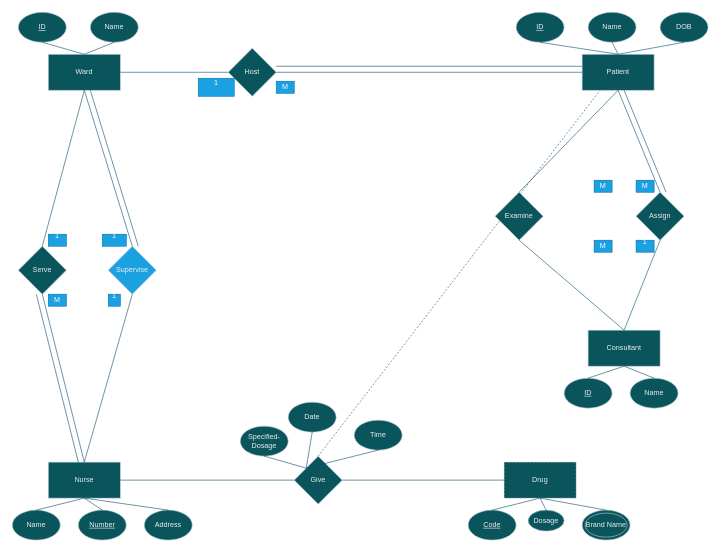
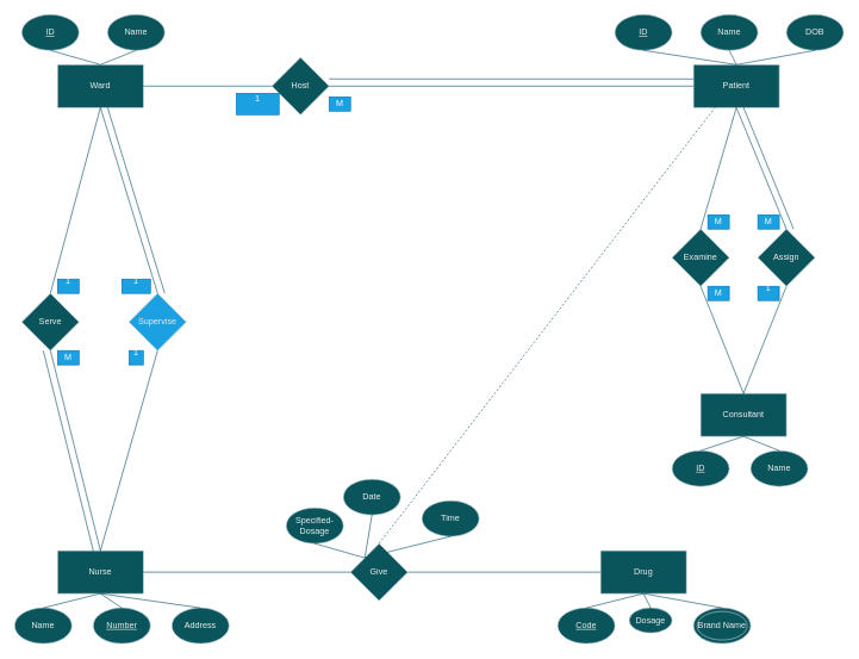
  <mxCell id="0" />
  <mxCell id="1" parent="0" />
  <mxCell id="2" value="Consultant" style="rounded=0;whiteSpace=wrap;html=1;strokeColor=#BAC8D3;fontColor=#EEEEEE;fillColor=#09555B;" vertex="1" parent="1"><mxGeometry x="980" y="550" width="120" height="60" as="geometry" /></mxCell>
- <mxCell id="3" value="Drug" style="rounded=0;whiteSpace=wrap;html=1;strokeColor=#BAC8D3;fontColor=#EEEEEE;fillColor=#09555B;dashed=1;" vertex="1" parent="1"><mxGeometry x="840" y="770" width="120" height="60" as="geometry" /></mxCell>
+ <mxCell id="3" value="Drug" style="rounded=0;whiteSpace=wrap;html=1;strokeColor=#BAC8D3;fontColor=#EEEEEE;fillColor=#09555B;" vertex="1" parent="1"><mxGeometry x="840" y="770" width="120" height="60" as="geometry" /></mxCell>
  <mxCell id="4" value="Nurse" style="rounded=0;whiteSpace=wrap;html=1;strokeColor=#BAC8D3;fontColor=#EEEEEE;fillColor=#09555B;" vertex="1" parent="1"><mxGeometry x="80" y="770" width="120" height="60" as="geometry" /></mxCell>
  <mxCell id="5" value="Patient" style="rounded=0;whiteSpace=wrap;html=1;strokeColor=#BAC8D3;fontColor=#EEEEEE;fillColor=#09555B;" vertex="1" parent="1"><mxGeometry x="970" y="90" width="120" height="60" as="geometry" /></mxCell>
  <mxCell id="6" value="Ward" style="rounded=0;whiteSpace=wrap;html=1;strokeColor=#BAC8D3;fontColor=#EEEEEE;fillColor=#09555B;" vertex="1" parent="1"><mxGeometry x="80" y="90" width="120" height="60" as="geometry" /></mxCell>
  <mxCell id="7" value="Supervise" style="rhombus;whiteSpace=wrap;html=1;strokeColor=#BAC8D3;fontColor=#EEEEEE;fillColor=#1ba1e2;" vertex="1" parent="1"><mxGeometry x="180" y="410" width="80" height="80" as="geometry" /></mxCell>
  <mxCell id="8" value="Serve" style="rhombus;whiteSpace=wrap;html=1;strokeColor=#BAC8D3;fontColor=#EEEEEE;fillColor=#09555B;" vertex="1" parent="1"><mxGeometry x="30" y="410" width="80" height="80" as="geometry" /></mxCell>
  <mxCell id="9" value="" style="endArrow=none;html=1;rounded=0;strokeColor=#0B4D6A;entryX=0.5;entryY=1;entryDx=0;entryDy=0;exitX=0.5;exitY=0;exitDx=0;exitDy=0;" edge="1" parent="1" source="4" target="8"><mxGeometry width="50" height="50" relative="1" as="geometry"><mxPoint x="410" y="500" as="sourcePoint" /><mxPoint x="460" y="450" as="targetPoint" /></mxGeometry></mxCell>
  <mxCell id="10" value="" style="endArrow=none;html=1;rounded=0;strokeColor=#0B4D6A;entryX=0.5;entryY=0;entryDx=0;entryDy=0;exitX=0.5;exitY=1;exitDx=0;exitDy=0;" edge="1" parent="1" source="7" target="4"><mxGeometry width="50" height="50" relative="1" as="geometry"><mxPoint x="410" y="500" as="sourcePoint" /><mxPoint x="460" y="450" as="targetPoint" /></mxGeometry></mxCell>
  <mxCell id="11" value="" style="endArrow=none;html=1;rounded=0;strokeColor=#0B4D6A;entryX=0.5;entryY=1;entryDx=0;entryDy=0;exitX=0.5;exitY=0;exitDx=0;exitDy=0;" edge="1" parent="1" source="8" target="6"><mxGeometry width="50" height="50" relative="1" as="geometry"><mxPoint x="410" y="500" as="sourcePoint" /><mxPoint x="460" y="450" as="targetPoint" /></mxGeometry></mxCell>
  <mxCell id="12" value="" style="endArrow=none;html=1;rounded=0;strokeColor=#0B4D6A;entryX=0.5;entryY=1;entryDx=0;entryDy=0;exitX=0.5;exitY=0;exitDx=0;exitDy=0;" edge="1" parent="1" source="7" target="6"><mxGeometry width="50" height="50" relative="1" as="geometry"><mxPoint x="410" y="500" as="sourcePoint" /><mxPoint x="460" y="450" as="targetPoint" /></mxGeometry></mxCell>
  <mxCell id="13" value="Host" style="rhombus;whiteSpace=wrap;html=1;strokeColor=#BAC8D3;fontColor=#EEEEEE;fillColor=#09555B;" vertex="1" parent="1"><mxGeometry x="380" y="80" width="80" height="80" as="geometry" /></mxCell>
  <mxCell id="14" value="" style="endArrow=none;html=1;rounded=0;strokeColor=#0B4D6A;entryX=1;entryY=0.5;entryDx=0;entryDy=0;exitX=0;exitY=0.5;exitDx=0;exitDy=0;" edge="1" parent="1" source="13" target="6"><mxGeometry width="50" height="50" relative="1" as="geometry"><mxPoint x="410" y="500" as="sourcePoint" /><mxPoint x="460" y="450" as="targetPoint" /></mxGeometry></mxCell>
  <mxCell id="15" value="" style="endArrow=none;html=1;rounded=0;strokeColor=#0B4D6A;entryX=0;entryY=0.5;entryDx=0;entryDy=0;exitX=1;exitY=0.5;exitDx=0;exitDy=0;" edge="1" parent="1" source="13" target="5"><mxGeometry width="50" height="50" relative="1" as="geometry"><mxPoint x="410" y="500" as="sourcePoint" /><mxPoint x="460" y="450" as="targetPoint" /></mxGeometry></mxCell>
  <mxCell id="16" value="Give" style="rhombus;whiteSpace=wrap;html=1;strokeColor=#BAC8D3;fontColor=#EEEEEE;fillColor=#09555B;" vertex="1" parent="1"><mxGeometry x="490" y="760" width="80" height="80" as="geometry" /></mxCell>
  <mxCell id="17" value="" style="endArrow=none;html=1;rounded=0;strokeColor=#0B4D6A;entryX=0.25;entryY=1;entryDx=0;entryDy=0;exitX=0.5;exitY=0;exitDx=0;exitDy=0;dashed=1;" edge="1" parent="1" source="16" target="5"><mxGeometry width="50" height="50" relative="1" as="geometry"><mxPoint x="940" y="620" as="sourcePoint" /><mxPoint x="990" y="570" as="targetPoint" /></mxGeometry></mxCell>
  <mxCell id="18" value="" style="endArrow=none;html=1;rounded=0;strokeColor=#0B4D6A;entryX=0;entryY=0.5;entryDx=0;entryDy=0;exitX=1;exitY=0.5;exitDx=0;exitDy=0;" edge="1" parent="1" source="16" target="3"><mxGeometry width="50" height="50" relative="1" as="geometry"><mxPoint x="410" y="500" as="sourcePoint" /><mxPoint x="460" y="450" as="targetPoint" /></mxGeometry></mxCell>
  <mxCell id="19" value="" style="endArrow=none;html=1;rounded=0;strokeColor=#0B4D6A;entryX=1;entryY=0.5;entryDx=0;entryDy=0;" edge="1" parent="1" source="16" target="4"><mxGeometry width="50" height="50" relative="1" as="geometry"><mxPoint x="410" y="500" as="sourcePoint" /><mxPoint x="460" y="450" as="targetPoint" /></mxGeometry></mxCell>
  <mxCell id="20" value="" style="endArrow=none;html=1;rounded=0;strokeColor=#0B4D6A;entryX=0.5;entryY=1;entryDx=0;entryDy=0;exitX=0.5;exitY=0;exitDx=0;exitDy=0;" edge="1" parent="1"><mxGeometry width="50" height="50" relative="1" as="geometry"><mxPoint x="130" y="770" as="sourcePoint" /><mxPoint x="60" y="490" as="targetPoint" /></mxGeometry></mxCell>
  <mxCell id="21" value="" style="endArrow=none;html=1;rounded=0;strokeColor=#0B4D6A;entryX=0.5;entryY=1;entryDx=0;entryDy=0;exitX=0.5;exitY=0;exitDx=0;exitDy=0;" edge="1" parent="1"><mxGeometry width="50" height="50" relative="1" as="geometry"><mxPoint x="230" y="410" as="sourcePoint" /><mxPoint x="150" y="150" as="targetPoint" /></mxGeometry></mxCell>
  <mxCell id="22" value="Assign" style="rhombus;whiteSpace=wrap;html=1;strokeColor=#BAC8D3;fontColor=#EEEEEE;fillColor=#09555B;" vertex="1" parent="1"><mxGeometry x="1060" y="320" width="80" height="80" as="geometry" /></mxCell>
- <mxCell id="23" value="Examine" style="rhombus;whiteSpace=wrap;html=1;strokeColor=#BAC8D3;fontColor=#EEEEEE;fillColor=#09555B;" vertex="1" parent="1"><mxGeometry x="825" y="320" width="80" height="80" as="geometry" /></mxCell>
+ <mxCell id="23" value="Examine" style="rhombus;whiteSpace=wrap;html=1;strokeColor=#BAC8D3;fontColor=#EEEEEE;fillColor=#09555B;" vertex="1" parent="1"><mxGeometry x="940" y="320" width="80" height="80" as="geometry" /></mxCell>
  <mxCell id="24" value="" style="endArrow=none;html=1;rounded=0;strokeColor=#0B4D6A;entryX=0.5;entryY=0;entryDx=0;entryDy=0;exitX=0.5;exitY=1;exitDx=0;exitDy=0;" edge="1" parent="1" source="23" target="2"><mxGeometry width="50" height="50" relative="1" as="geometry"><mxPoint x="410" y="500" as="sourcePoint" /><mxPoint x="460" y="450" as="targetPoint" /></mxGeometry></mxCell>
  <mxCell id="25" value="" style="endArrow=none;html=1;rounded=0;strokeColor=#0B4D6A;entryX=0.5;entryY=0;entryDx=0;entryDy=0;exitX=0.5;exitY=1;exitDx=0;exitDy=0;" edge="1" parent="1" source="22" target="2"><mxGeometry width="50" height="50" relative="1" as="geometry"><mxPoint x="410" y="500" as="sourcePoint" /><mxPoint x="460" y="450" as="targetPoint" /></mxGeometry></mxCell>
  <mxCell id="26" value="" style="endArrow=none;html=1;rounded=0;strokeColor=#0B4D6A;entryX=0.5;entryY=1;entryDx=0;entryDy=0;exitX=0.5;exitY=0;exitDx=0;exitDy=0;" edge="1" parent="1" source="23" target="5"><mxGeometry width="50" height="50" relative="1" as="geometry"><mxPoint x="410" y="500" as="sourcePoint" /><mxPoint x="460" y="450" as="targetPoint" /></mxGeometry></mxCell>
  <mxCell id="27" value="" style="endArrow=none;html=1;rounded=0;strokeColor=#0B4D6A;entryX=0.5;entryY=1;entryDx=0;entryDy=0;exitX=0.5;exitY=0;exitDx=0;exitDy=0;" edge="1" parent="1" source="22" target="5"><mxGeometry width="50" height="50" relative="1" as="geometry"><mxPoint x="410" y="500" as="sourcePoint" /><mxPoint x="460" y="450" as="targetPoint" /></mxGeometry></mxCell>
  <mxCell id="28" value="" style="endArrow=none;html=1;rounded=0;strokeColor=#0B4D6A;entryX=0;entryY=0.5;entryDx=0;entryDy=0;exitX=1;exitY=0.5;exitDx=0;exitDy=0;" edge="1" parent="1"><mxGeometry width="50" height="50" relative="1" as="geometry"><mxPoint x="460" y="110" as="sourcePoint" /><mxPoint x="970" y="110" as="targetPoint" /></mxGeometry></mxCell>
  <mxCell id="29" value="" style="endArrow=none;html=1;rounded=0;strokeColor=#0B4D6A;entryX=0.5;entryY=1;entryDx=0;entryDy=0;exitX=0.5;exitY=0;exitDx=0;exitDy=0;" edge="1" parent="1"><mxGeometry width="50" height="50" relative="1" as="geometry"><mxPoint x="1110" y="320" as="sourcePoint" /><mxPoint x="1040" y="150" as="targetPoint" /></mxGeometry></mxCell>
  <mxCell id="30" value="&lt;u&gt;ID&lt;/u&gt;" style="ellipse;whiteSpace=wrap;html=1;strokeColor=#BAC8D3;fontColor=#EEEEEE;fillColor=#09555B;" vertex="1" parent="1"><mxGeometry x="30" y="20" width="80" height="50" as="geometry" /></mxCell>
  <mxCell id="31" value="Address" style="ellipse;whiteSpace=wrap;html=1;strokeColor=#BAC8D3;fontColor=#EEEEEE;fillColor=#09555B;" vertex="1" parent="1"><mxGeometry x="240" y="850" width="80" height="50" as="geometry" /></mxCell>
  <mxCell id="32" value="&lt;u&gt;Number&lt;/u&gt;" style="ellipse;whiteSpace=wrap;html=1;strokeColor=#BAC8D3;fontColor=#EEEEEE;fillColor=#09555B;" vertex="1" parent="1"><mxGeometry x="130" y="850" width="80" height="50" as="geometry" /></mxCell>
  <mxCell id="33" value="Name" style="ellipse;whiteSpace=wrap;html=1;strokeColor=#BAC8D3;fontColor=#EEEEEE;fillColor=#09555B;" vertex="1" parent="1"><mxGeometry x="20" y="850" width="80" height="50" as="geometry" /></mxCell>
  <mxCell id="34" value="Name" style="ellipse;whiteSpace=wrap;html=1;strokeColor=#BAC8D3;fontColor=#EEEEEE;fillColor=#09555B;" vertex="1" parent="1"><mxGeometry x="1050" y="630" width="80" height="50" as="geometry" /></mxCell>
  <mxCell id="35" value="&lt;u&gt;ID&lt;/u&gt;" style="ellipse;whiteSpace=wrap;html=1;strokeColor=#BAC8D3;fontColor=#EEEEEE;fillColor=#09555B;" vertex="1" parent="1"><mxGeometry x="940" y="630" width="80" height="50" as="geometry" /></mxCell>
  <mxCell id="36" value="Brand Name" style="ellipse;whiteSpace=wrap;html=1;strokeColor=#BAC8D3;fontColor=#EEEEEE;fillColor=#09555B;" vertex="1" parent="1"><mxGeometry x="970" y="850" width="80" height="50" as="geometry" /></mxCell>
  <mxCell id="37" value="Dosage" style="ellipse;whiteSpace=wrap;html=1;strokeColor=#BAC8D3;fontColor=#EEEEEE;fillColor=#09555B;" vertex="1" parent="1"><mxGeometry x="880" y="850" width="60" height="35" as="geometry" /></mxCell>
  <mxCell id="38" value="&lt;u&gt;Code&lt;/u&gt;" style="ellipse;whiteSpace=wrap;html=1;strokeColor=#BAC8D3;fontColor=#EEEEEE;fillColor=#09555B;" vertex="1" parent="1"><mxGeometry x="780" y="850" width="80" height="50" as="geometry" /></mxCell>
  <mxCell id="39" value="Time" style="ellipse;whiteSpace=wrap;html=1;strokeColor=#BAC8D3;fontColor=#EEEEEE;fillColor=#09555B;" vertex="1" parent="1"><mxGeometry x="590" y="700" width="80" height="50" as="geometry" /></mxCell>
  <mxCell id="40" value="Date" style="ellipse;whiteSpace=wrap;html=1;strokeColor=#BAC8D3;fontColor=#EEEEEE;fillColor=#09555B;" vertex="1" parent="1"><mxGeometry x="480" y="670" width="80" height="50" as="geometry" /></mxCell>
  <mxCell id="41" value="Specified-Dosage" style="ellipse;whiteSpace=wrap;html=1;strokeColor=#BAC8D3;fontColor=#EEEEEE;fillColor=#09555B;" vertex="1" parent="1"><mxGeometry x="400" y="710" width="80" height="50" as="geometry" /></mxCell>
  <mxCell id="42" value="DOB" style="ellipse;whiteSpace=wrap;html=1;strokeColor=#BAC8D3;fontColor=#EEEEEE;fillColor=#09555B;" vertex="1" parent="1"><mxGeometry x="1100" y="20" width="80" height="50" as="geometry" /></mxCell>
  <mxCell id="43" value="Name" style="ellipse;whiteSpace=wrap;html=1;strokeColor=#BAC8D3;fontColor=#EEEEEE;fillColor=#09555B;" vertex="1" parent="1"><mxGeometry x="980" y="20" width="80" height="50" as="geometry" /></mxCell>
  <mxCell id="44" value="&lt;u&gt;ID&lt;/u&gt;" style="ellipse;whiteSpace=wrap;html=1;strokeColor=#BAC8D3;fontColor=#EEEEEE;fillColor=#09555B;" vertex="1" parent="1"><mxGeometry x="860" y="20" width="80" height="50" as="geometry" /></mxCell>
  <mxCell id="45" value="Name" style="ellipse;whiteSpace=wrap;html=1;strokeColor=#BAC8D3;fontColor=#EEEEEE;fillColor=#09555B;" vertex="1" parent="1"><mxGeometry x="150" y="20" width="80" height="50" as="geometry" /></mxCell>
  <mxCell id="46" style="edgeStyle=orthogonalEdgeStyle;rounded=0;orthogonalLoop=1;jettySize=auto;html=1;exitX=0.5;exitY=1;exitDx=0;exitDy=0;strokeColor=#0B4D6A;" edge="1" parent="1" source="39" target="39"><mxGeometry relative="1" as="geometry" /></mxCell>
  <mxCell id="47" value="" style="endArrow=none;html=1;rounded=0;strokeColor=#0B4D6A;entryX=0.5;entryY=1;entryDx=0;entryDy=0;exitX=0.5;exitY=0;exitDx=0;exitDy=0;" edge="1" parent="1" source="33" target="4"><mxGeometry width="50" height="50" relative="1" as="geometry"><mxPoint x="470" y="500" as="sourcePoint" /><mxPoint x="520" y="450" as="targetPoint" /></mxGeometry></mxCell>
  <mxCell id="48" value="" style="endArrow=none;html=1;rounded=0;strokeColor=#0B4D6A;entryX=0.5;entryY=1;entryDx=0;entryDy=0;exitX=0.5;exitY=0;exitDx=0;exitDy=0;" edge="1" parent="1" source="32" target="4"><mxGeometry width="50" height="50" relative="1" as="geometry"><mxPoint x="470" y="500" as="sourcePoint" /><mxPoint x="520" y="450" as="targetPoint" /></mxGeometry></mxCell>
  <mxCell id="49" value="" style="endArrow=none;html=1;rounded=0;strokeColor=#0B4D6A;entryX=0.5;entryY=1;entryDx=0;entryDy=0;exitX=0.5;exitY=0;exitDx=0;exitDy=0;" edge="1" parent="1" source="31" target="4"><mxGeometry width="50" height="50" relative="1" as="geometry"><mxPoint x="470" y="500" as="sourcePoint" /><mxPoint x="520" y="450" as="targetPoint" /></mxGeometry></mxCell>
  <mxCell id="50" value="" style="endArrow=none;html=1;rounded=0;strokeColor=#0B4D6A;entryX=0;entryY=0;entryDx=0;entryDy=0;exitX=0.5;exitY=1;exitDx=0;exitDy=0;" edge="1" parent="1" source="41" target="16"><mxGeometry width="50" height="50" relative="1" as="geometry"><mxPoint x="470" y="500" as="sourcePoint" /><mxPoint x="520" y="450" as="targetPoint" /></mxGeometry></mxCell>
  <mxCell id="51" value="" style="endArrow=none;html=1;rounded=0;strokeColor=#0B4D6A;entryX=0;entryY=0;entryDx=0;entryDy=0;exitX=0.5;exitY=1;exitDx=0;exitDy=0;" edge="1" parent="1" source="39" target="16"><mxGeometry width="50" height="50" relative="1" as="geometry"><mxPoint x="470" y="500" as="sourcePoint" /><mxPoint x="520" y="450" as="targetPoint" /></mxGeometry></mxCell>
  <mxCell id="52" value="" style="endArrow=none;html=1;rounded=0;strokeColor=#0B4D6A;entryX=0;entryY=0;entryDx=0;entryDy=0;exitX=0.5;exitY=1;exitDx=0;exitDy=0;" edge="1" parent="1" source="40" target="16"><mxGeometry width="50" height="50" relative="1" as="geometry"><mxPoint x="470" y="500" as="sourcePoint" /><mxPoint x="520" y="450" as="targetPoint" /></mxGeometry></mxCell>
  <mxCell id="53" value="" style="endArrow=none;html=1;rounded=0;strokeColor=#0B4D6A;entryX=0.5;entryY=1;entryDx=0;entryDy=0;exitX=0.5;exitY=0;exitDx=0;exitDy=0;" edge="1" parent="1" source="38" target="3"><mxGeometry width="50" height="50" relative="1" as="geometry"><mxPoint x="470" y="500" as="sourcePoint" /><mxPoint x="520" y="450" as="targetPoint" /></mxGeometry></mxCell>
  <mxCell id="54" value="" style="endArrow=none;html=1;rounded=0;strokeColor=#0B4D6A;entryX=0.5;entryY=1;entryDx=0;entryDy=0;exitX=0.5;exitY=0;exitDx=0;exitDy=0;" edge="1" parent="1" source="37" target="3"><mxGeometry width="50" height="50" relative="1" as="geometry"><mxPoint x="470" y="500" as="sourcePoint" /><mxPoint x="520" y="450" as="targetPoint" /></mxGeometry></mxCell>
  <mxCell id="55" value="" style="endArrow=none;html=1;rounded=0;strokeColor=#0B4D6A;entryX=0.5;entryY=1;entryDx=0;entryDy=0;exitX=0.5;exitY=0;exitDx=0;exitDy=0;" edge="1" parent="1" source="36" target="3"><mxGeometry width="50" height="50" relative="1" as="geometry"><mxPoint x="470" y="500" as="sourcePoint" /><mxPoint x="520" y="450" as="targetPoint" /></mxGeometry></mxCell>
  <mxCell id="56" value="" style="endArrow=none;html=1;rounded=0;strokeColor=#0B4D6A;entryX=0.5;entryY=1;entryDx=0;entryDy=0;exitX=0.5;exitY=0;exitDx=0;exitDy=0;" edge="1" parent="1" source="35" target="2"><mxGeometry width="50" height="50" relative="1" as="geometry"><mxPoint x="470" y="500" as="sourcePoint" /><mxPoint x="520" y="450" as="targetPoint" /></mxGeometry></mxCell>
  <mxCell id="57" value="" style="endArrow=none;html=1;rounded=0;strokeColor=#0B4D6A;entryX=0.5;entryY=1;entryDx=0;entryDy=0;exitX=0.5;exitY=0;exitDx=0;exitDy=0;" edge="1" parent="1" source="34" target="2"><mxGeometry width="50" height="50" relative="1" as="geometry"><mxPoint x="470" y="500" as="sourcePoint" /><mxPoint x="520" y="450" as="targetPoint" /></mxGeometry></mxCell>
  <mxCell id="58" value="" style="endArrow=none;html=1;rounded=0;strokeColor=#0B4D6A;entryX=0.5;entryY=0;entryDx=0;entryDy=0;exitX=0.5;exitY=1;exitDx=0;exitDy=0;" edge="1" parent="1" source="42" target="5"><mxGeometry width="50" height="50" relative="1" as="geometry"><mxPoint x="470" y="500" as="sourcePoint" /><mxPoint x="520" y="450" as="targetPoint" /></mxGeometry></mxCell>
  <mxCell id="59" value="" style="endArrow=none;html=1;rounded=0;strokeColor=#0B4D6A;entryX=0.5;entryY=0;entryDx=0;entryDy=0;exitX=0.5;exitY=1;exitDx=0;exitDy=0;" edge="1" parent="1" source="43" target="5"><mxGeometry width="50" height="50" relative="1" as="geometry"><mxPoint x="470" y="500" as="sourcePoint" /><mxPoint x="520" y="450" as="targetPoint" /></mxGeometry></mxCell>
  <mxCell id="60" value="" style="endArrow=none;html=1;rounded=0;strokeColor=#0B4D6A;entryX=0.5;entryY=0;entryDx=0;entryDy=0;exitX=0.5;exitY=1;exitDx=0;exitDy=0;" edge="1" parent="1" source="44" target="5"><mxGeometry width="50" height="50" relative="1" as="geometry"><mxPoint x="470" y="500" as="sourcePoint" /><mxPoint x="520" y="450" as="targetPoint" /></mxGeometry></mxCell>
  <mxCell id="61" value="" style="endArrow=none;html=1;rounded=0;strokeColor=#0B4D6A;entryX=0.5;entryY=0;entryDx=0;entryDy=0;exitX=0.5;exitY=1;exitDx=0;exitDy=0;" edge="1" parent="1" source="30" target="6"><mxGeometry width="50" height="50" relative="1" as="geometry"><mxPoint x="470" y="500" as="sourcePoint" /><mxPoint x="520" y="450" as="targetPoint" /></mxGeometry></mxCell>
  <mxCell id="62" value="" style="endArrow=none;html=1;rounded=0;strokeColor=#0B4D6A;entryX=0.5;entryY=0;entryDx=0;entryDy=0;exitX=0.5;exitY=1;exitDx=0;exitDy=0;" edge="1" parent="1" source="45" target="6"><mxGeometry width="50" height="50" relative="1" as="geometry"><mxPoint x="470" y="500" as="sourcePoint" /><mxPoint x="520" y="450" as="targetPoint" /></mxGeometry></mxCell>
  <mxCell id="63" value="1&lt;div&gt;&lt;br&gt;&lt;/div&gt;" style="text;html=1;align=center;verticalAlign=middle;whiteSpace=wrap;rounded=0;fontColor=#ffffff;fillColor=#1ba1e2;strokeColor=#006EAF;" vertex="1" parent="1"><mxGeometry x="330" y="130" width="60" height="30" as="geometry" /></mxCell>
  <mxCell id="64" value="1&lt;div&gt;&lt;br&gt;&lt;/div&gt;" style="text;html=1;align=center;verticalAlign=middle;whiteSpace=wrap;rounded=0;fontColor=#ffffff;fillColor=#1ba1e2;strokeColor=#006EAF;" vertex="1" parent="1"><mxGeometry x="180" y="490" width="20" height="20" as="geometry" /></mxCell>
  <mxCell id="65" value="1&lt;div&gt;&lt;br&gt;&lt;/div&gt;" style="text;html=1;align=center;verticalAlign=middle;whiteSpace=wrap;rounded=0;fontColor=#ffffff;fillColor=#1ba1e2;strokeColor=#006EAF;" vertex="1" parent="1"><mxGeometry x="80" y="390" width="30" height="20" as="geometry" /></mxCell>
  <mxCell id="66" value="1&lt;div&gt;&lt;br&gt;&lt;/div&gt;" style="text;html=1;align=center;verticalAlign=middle;whiteSpace=wrap;rounded=0;fontColor=#ffffff;fillColor=#1ba1e2;strokeColor=#006EAF;" vertex="1" parent="1"><mxGeometry x="170" y="390" width="40" height="20" as="geometry" /></mxCell>
  <mxCell id="67" value="1&lt;div&gt;&lt;br&gt;&lt;/div&gt;" style="text;html=1;align=center;verticalAlign=middle;whiteSpace=wrap;rounded=0;fontColor=#ffffff;fillColor=#1ba1e2;strokeColor=#006EAF;" vertex="1" parent="1"><mxGeometry x="1060" y="400" width="30" height="20" as="geometry" /></mxCell>
  <mxCell id="68" value="&lt;div&gt;M&lt;/div&gt;" style="text;html=1;align=center;verticalAlign=middle;whiteSpace=wrap;rounded=0;fontColor=#ffffff;fillColor=#1ba1e2;strokeColor=#006EAF;" vertex="1" parent="1"><mxGeometry x="990" y="400" width="30" height="20" as="geometry" /></mxCell>
  <mxCell id="69" value="&lt;div&gt;M&lt;/div&gt;" style="text;html=1;align=center;verticalAlign=middle;whiteSpace=wrap;rounded=0;fontColor=#ffffff;fillColor=#1ba1e2;strokeColor=#006EAF;" vertex="1" parent="1"><mxGeometry x="80" y="490" width="30" height="20" as="geometry" /></mxCell>
  <mxCell id="70" value="&lt;div&gt;M&lt;/div&gt;" style="text;html=1;align=center;verticalAlign=middle;whiteSpace=wrap;rounded=0;fontColor=#ffffff;fillColor=#1ba1e2;strokeColor=#006EAF;" vertex="1" parent="1"><mxGeometry x="1060" y="300" width="30" height="20" as="geometry" /></mxCell>
  <mxCell id="71" value="&lt;div&gt;M&lt;/div&gt;" style="text;html=1;align=center;verticalAlign=middle;whiteSpace=wrap;rounded=0;fontColor=#ffffff;fillColor=#1ba1e2;strokeColor=#006EAF;" vertex="1" parent="1"><mxGeometry x="990" y="300" width="30" height="20" as="geometry" /></mxCell>
  <mxCell id="72" value="&lt;div&gt;M&lt;/div&gt;" style="text;html=1;align=center;verticalAlign=middle;whiteSpace=wrap;rounded=0;fontColor=#ffffff;fillColor=#1ba1e2;strokeColor=#006EAF;" vertex="1" parent="1"><mxGeometry x="460" y="135" width="30" height="20" as="geometry" /></mxCell>
  <mxCell id="73" value="Brand Name" style="ellipse;whiteSpace=wrap;html=1;strokeColor=#BAC8D3;fontColor=#EEEEEE;fillColor=#09555B;" vertex="1" parent="1"><mxGeometry x="975" y="855" width="70" height="40" as="geometry" /></mxCell>
